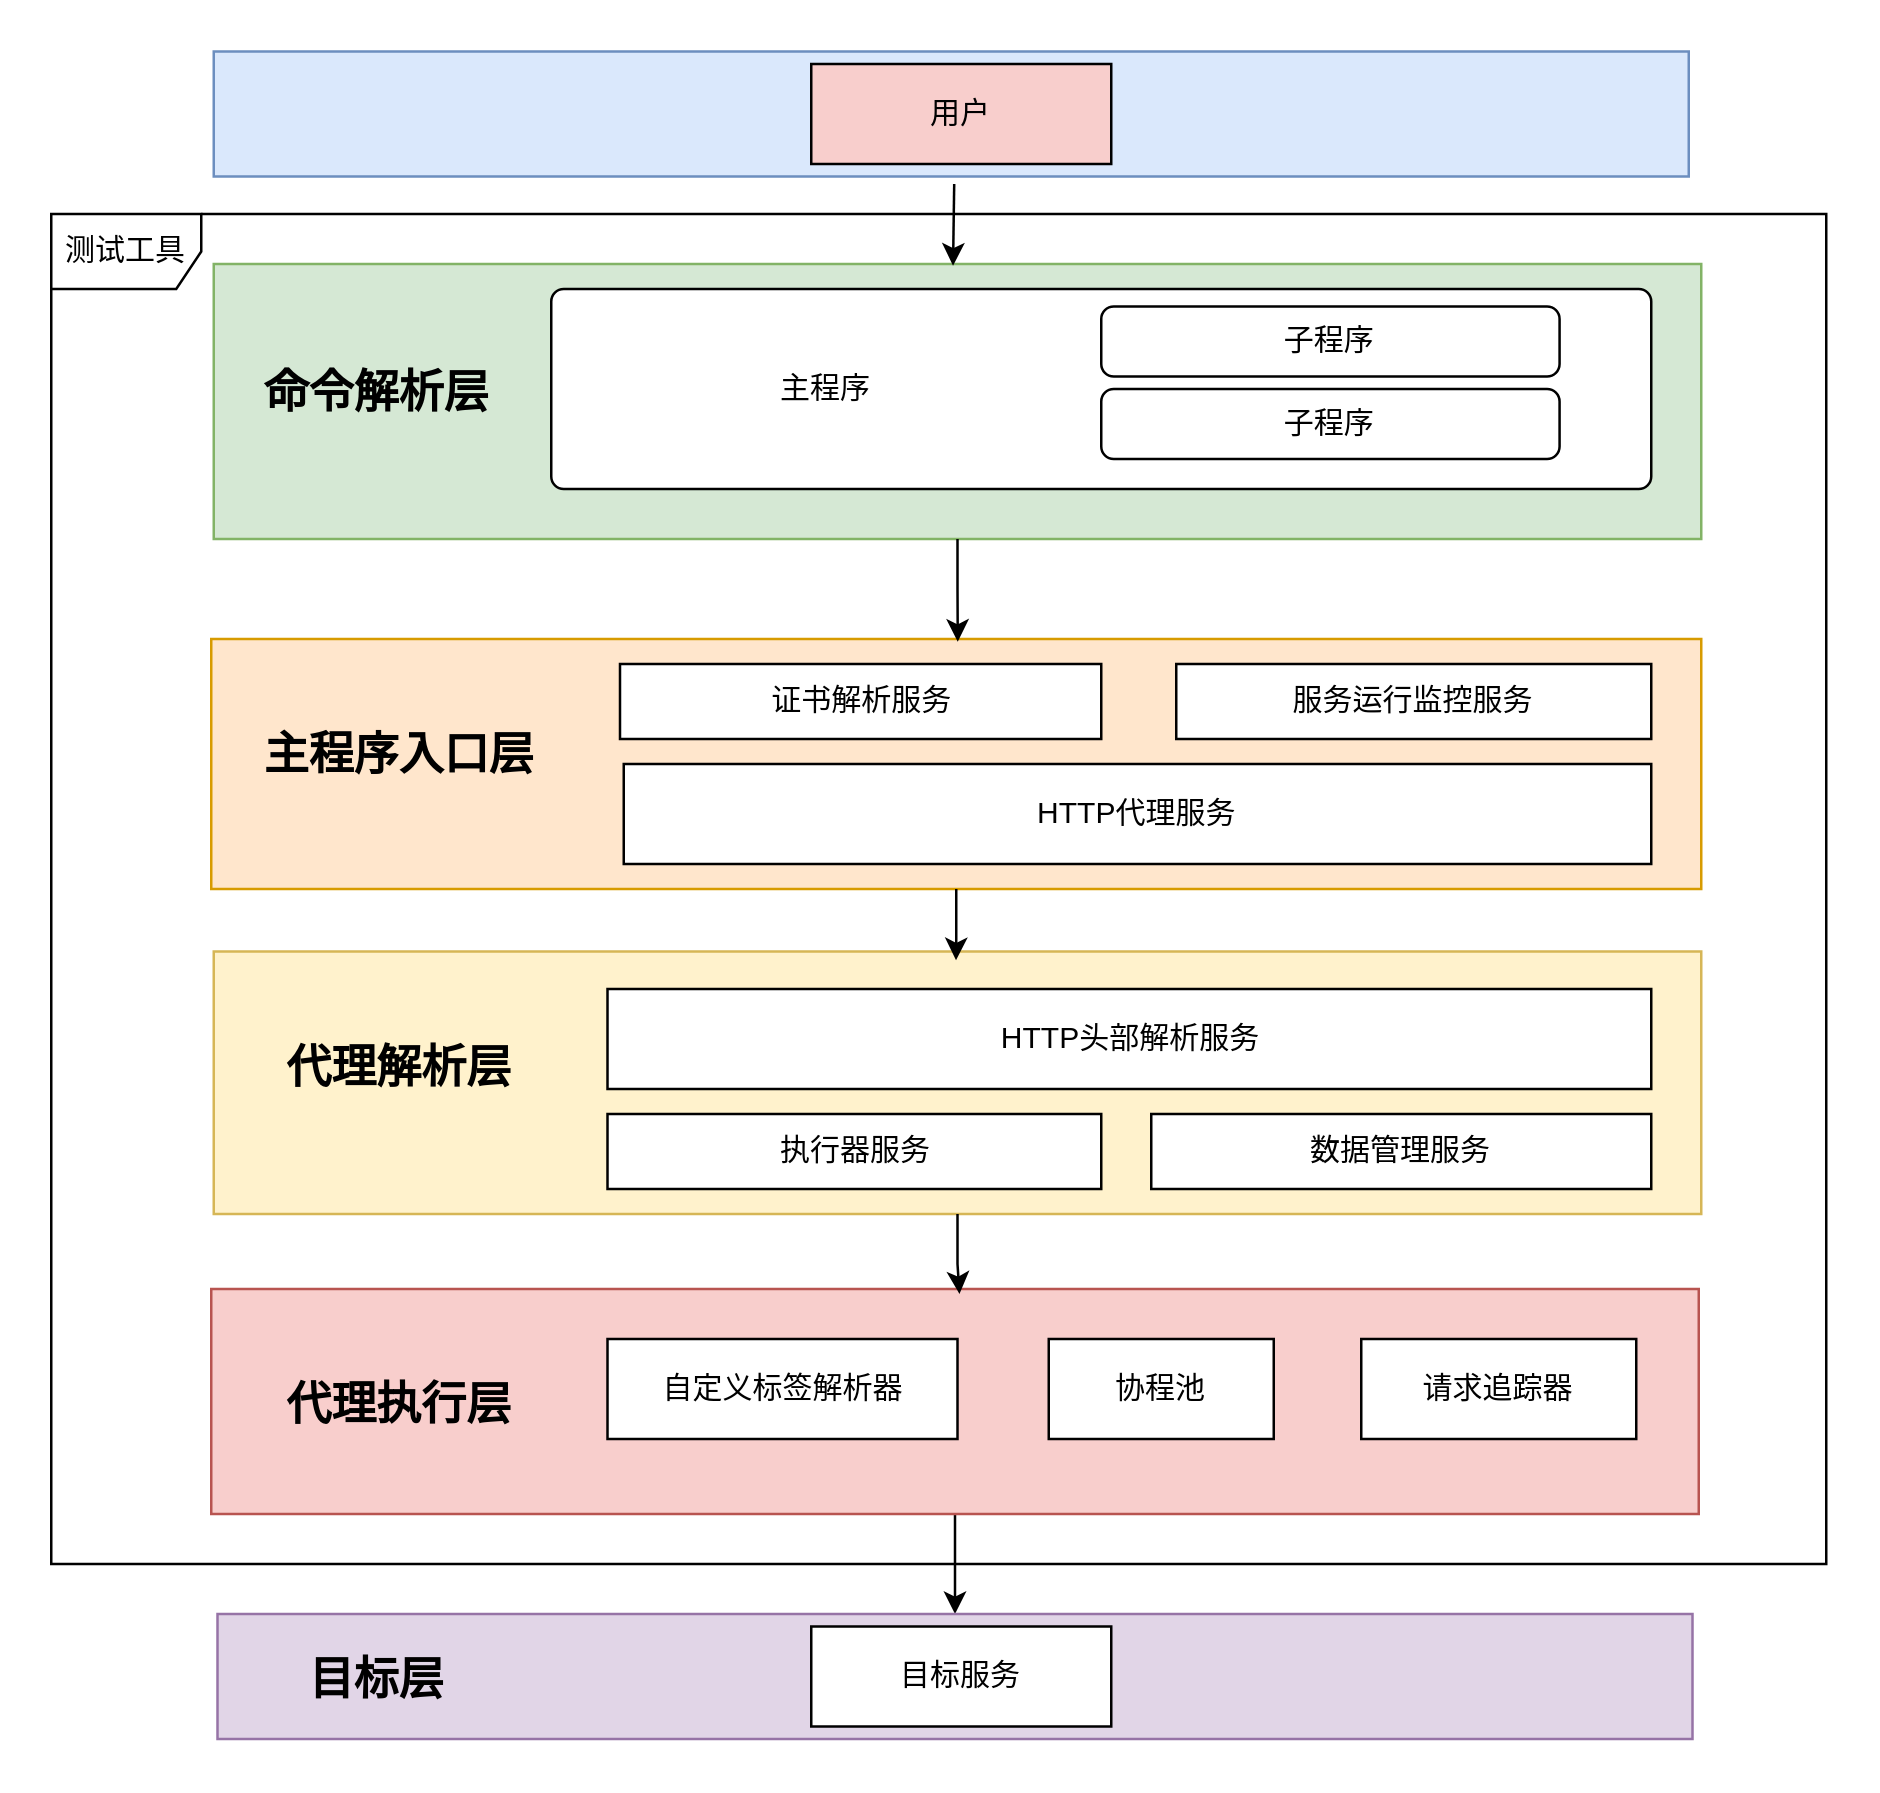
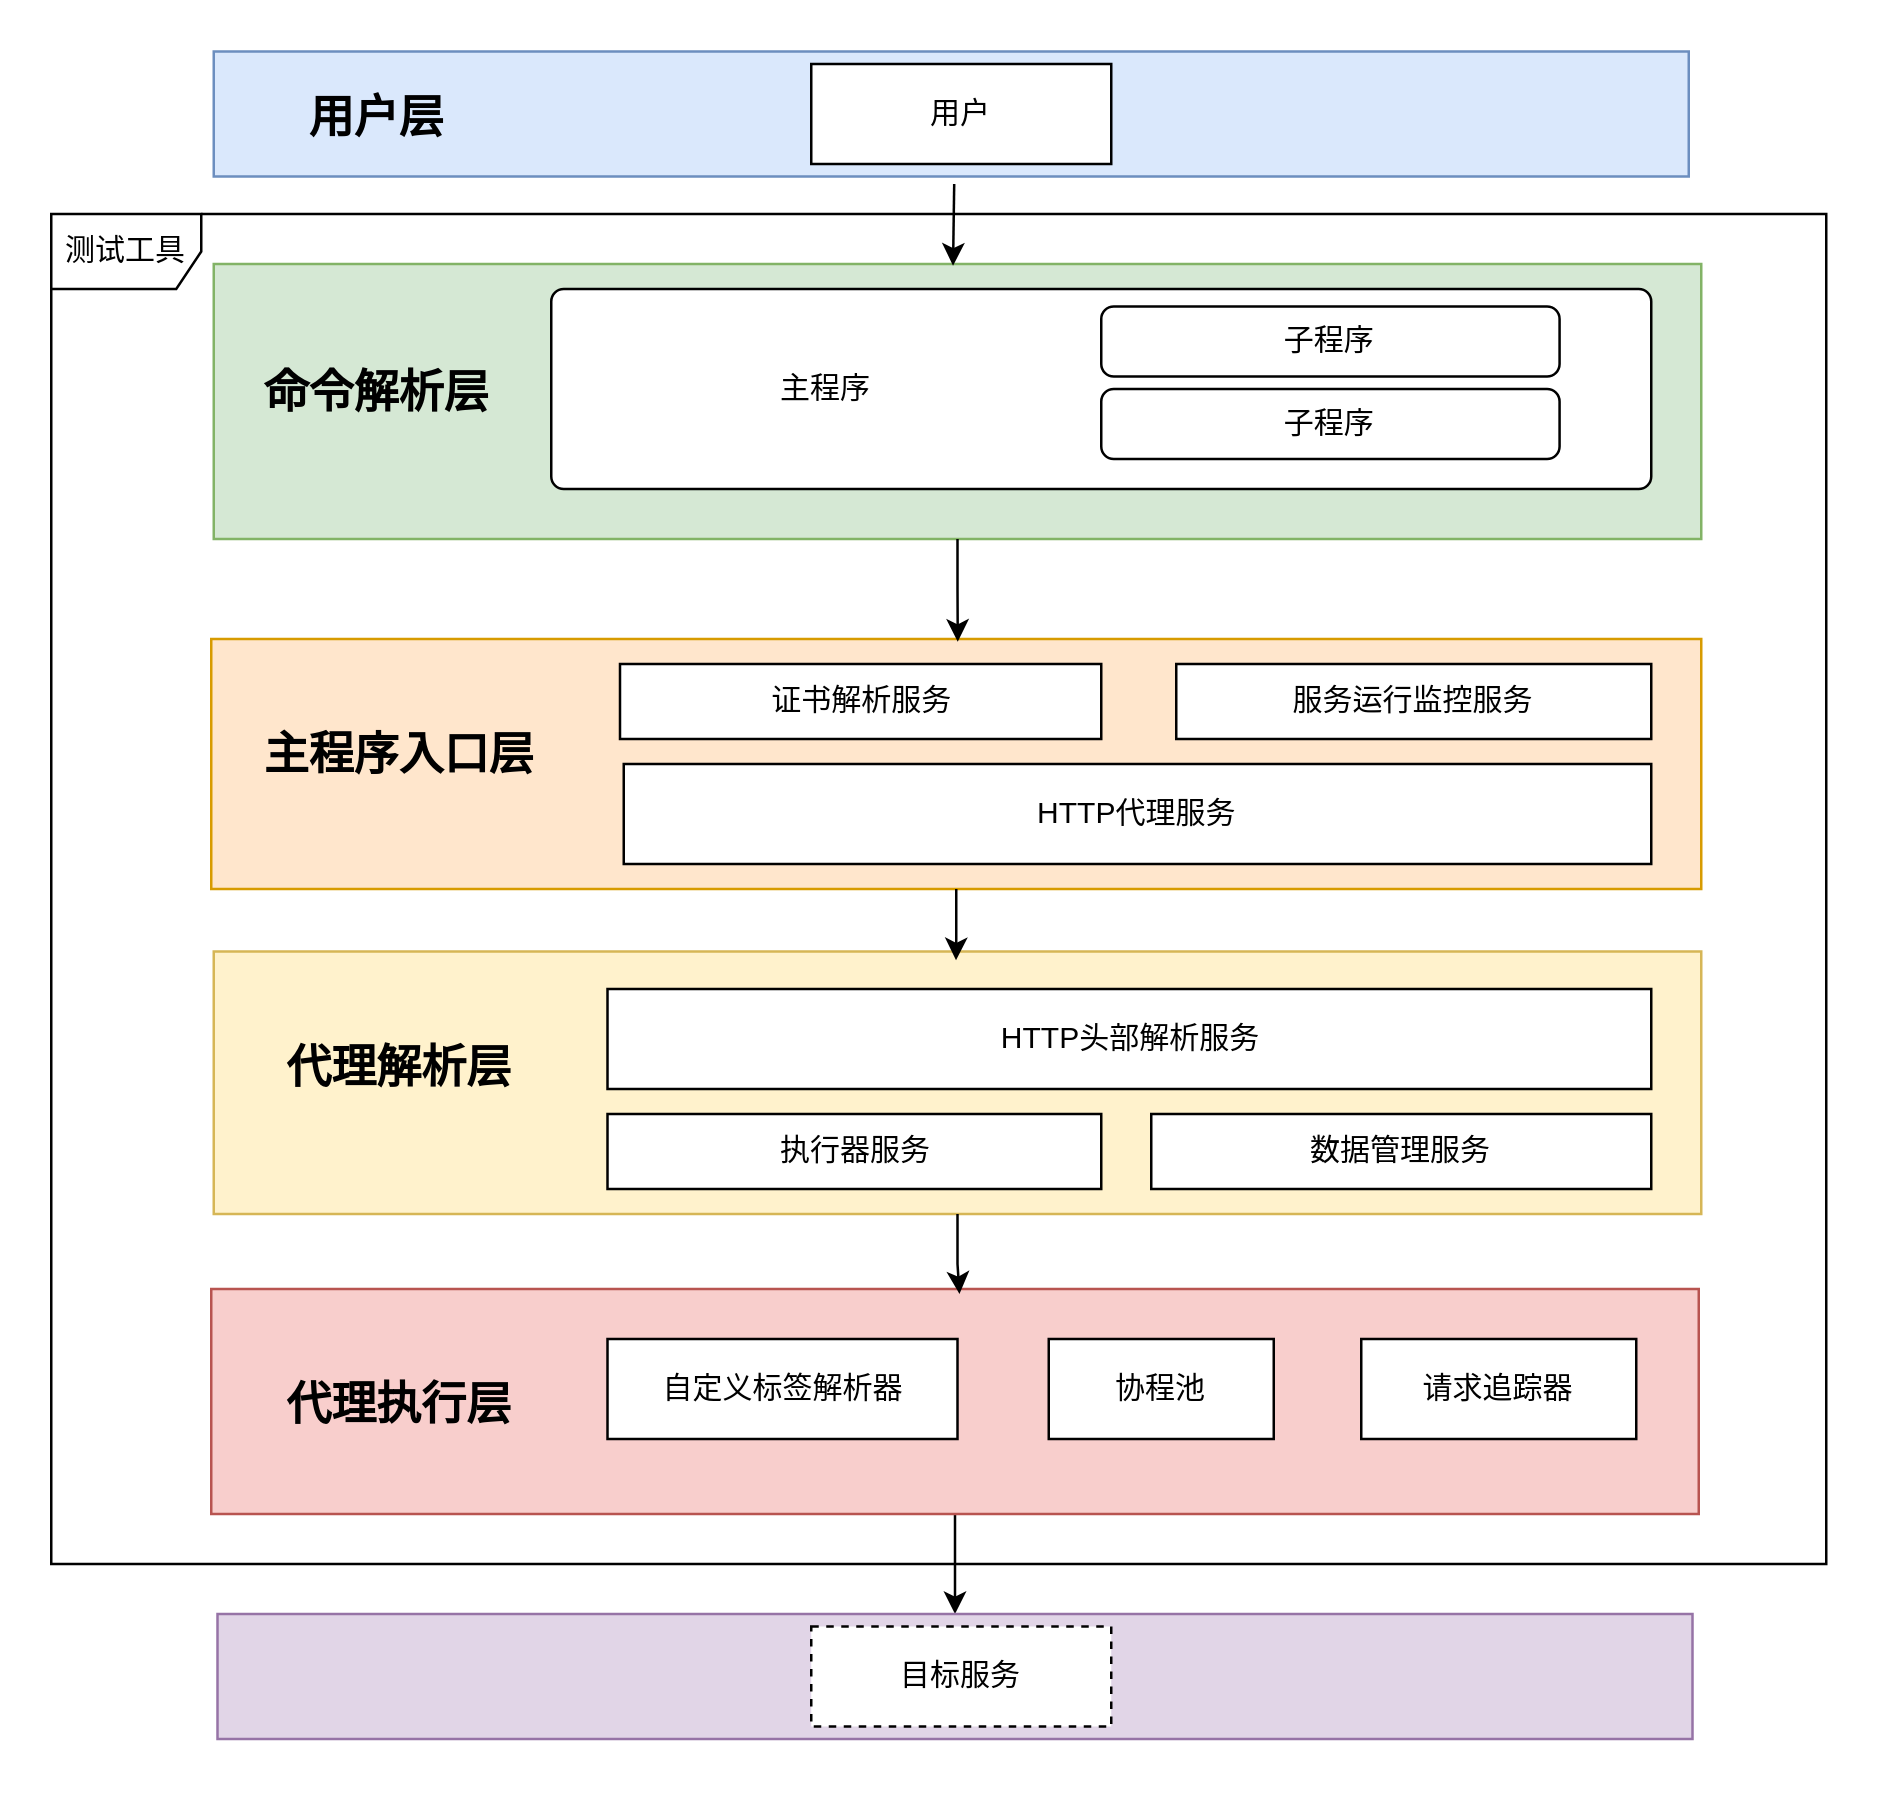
  <mxCell id="0" />
  <mxCell id="1" parent="0" />
  <mxCell id="2" value="" style="verticalLabelPosition=bottom;verticalAlign=top;html=1;shape=mxgraph.basic.rect;fillColor2=none;strokeWidth=1;size=20;indent=5;fillColor=#dae8fc;strokeColor=#6c8ebf;" parent="1" vertex="1"><mxGeometry x="85" y="20" width="590" height="50" as="geometry" /></mxCell>
- <mxCell id="3" value="用户" style="whiteSpace=wrap;html=1;align=center;fillColor=#f8cecc;" parent="1" vertex="1"><mxGeometry x="324" y="25" width="120" height="40" as="geometry" /></mxCell>
+ <mxCell id="3" value="用户" style="whiteSpace=wrap;html=1;align=center;" parent="1" vertex="1"><mxGeometry x="324" y="25" width="120" height="40" as="geometry" /></mxCell>
  <mxCell id="4" value="" style="verticalLabelPosition=bottom;verticalAlign=top;html=1;shape=mxgraph.basic.rect;fillColor2=none;strokeWidth=1;size=20;indent=5;fillColor=#d5e8d4;strokeColor=#82b366;" parent="1" vertex="1"><mxGeometry x="85" y="105" width="595" height="110" as="geometry" /></mxCell>
  <mxCell id="5" style="edgeStyle=orthogonalEdgeStyle;rounded=0;orthogonalLoop=1;jettySize=auto;html=1;entryX=0.497;entryY=0.006;entryDx=0;entryDy=0;entryPerimeter=0;exitX=0.502;exitY=1.06;exitDx=0;exitDy=0;exitPerimeter=0;" parent="1" source="2" target="4" edge="1"><mxGeometry relative="1" as="geometry"><mxPoint x="380" y="165" as="sourcePoint" /></mxGeometry></mxCell>
  <mxCell id="6" value="" style="verticalLabelPosition=bottom;verticalAlign=top;html=1;shape=mxgraph.basic.rect;fillColor2=none;strokeWidth=1;size=20;indent=5;fillColor=#ffe6cc;strokeColor=#d79b00;" parent="1" vertex="1"><mxGeometry x="84" y="255" width="596" height="100" as="geometry" /></mxCell>
  <mxCell id="7" value="" style="rounded=1;absoluteArcSize=1;html=1;arcSize=10;" parent="1" vertex="1"><mxGeometry x="220" y="115" width="440" height="80" as="geometry" /></mxCell>
  <mxCell id="8" value="主程序" style="html=1;shape=mxgraph.er.anchor;whiteSpace=wrap;" parent="7" vertex="1"><mxGeometry width="220" height="80" as="geometry" /></mxCell>
  <mxCell id="9" value="子程序&lt;span style=&quot;color: rgba(0, 0, 0, 0); font-family: monospace; font-size: 0px; text-align: start; text-wrap: nowrap;&quot;&gt;%3CmxGraphModel%3E%3Croot%3E%3CmxCell%20id%3D%220%22%2F%3E%3CmxCell%20id%3D%221%22%20parent%3D%220%22%2F%3E%3CmxCell%20id%3D%222%22%20value%3D%22sub%22%20style%3D%22rounded%3D1%3BabsoluteArcSize%3D1%3Bhtml%3D1%3BarcSize%3D10%3BwhiteSpace%3Dwrap%3Bpoints%3D%5B%5D%3BstrokeColor%3Dinherit%3BfillColor%3Dinherit%3B%22%20vertex%3D%221%22%20parent%3D%221%22%3E%3CmxGeometry%20x%3D%22410%22%20y%3D%22215%22%20width%3D%22108%22%20height%3D%2290%22%20as%3D%22geometry%22%2F%3E%3C%2FmxCell%3E%3C%2Froot%3E%3C%2FmxGraphModel%3E&lt;/span&gt;" style="rounded=1;absoluteArcSize=1;html=1;arcSize=10;whiteSpace=wrap;points=[];strokeColor=inherit;fillColor=inherit;" parent="7" vertex="1"><mxGeometry x="220" y="7" width="183.333" height="28" as="geometry" /></mxCell>
  <mxCell id="10" value="子程序&lt;span style=&quot;color: rgba(0, 0, 0, 0); font-family: monospace; font-size: 0px; text-align: start; text-wrap: nowrap;&quot;&gt;%3CmxGraphModel%3E%3Croot%3E%3CmxCell%20id%3D%220%22%2F%3E%3CmxCell%20id%3D%221%22%20parent%3D%220%22%2F%3E%3CmxCell%20id%3D%222%22%20value%3D%22sub%22%20style%3D%22rounded%3D1%3BabsoluteArcSize%3D1%3Bhtml%3D1%3BarcSize%3D10%3BwhiteSpace%3Dwrap%3Bpoints%3D%5B%5D%3BstrokeColor%3Dinherit%3BfillColor%3Dinherit%3B%22%20vertex%3D%221%22%20parent%3D%221%22%3E%3CmxGeometry%20x%3D%22410%22%20y%3D%22215%22%20width%3D%22108%22%20height%3D%2290%22%20as%3D%22geometry%22%2F%3E%3C%2FmxCell%3E%3C%2Froot%3E%3C%2FmxGraphModel%3E&lt;/span&gt;" style="rounded=1;absoluteArcSize=1;html=1;arcSize=10;whiteSpace=wrap;points=[];strokeColor=inherit;fillColor=inherit;" parent="7" vertex="1"><mxGeometry x="220" y="40" width="183.333" height="28" as="geometry" /></mxCell>
  <mxCell id="11" value="&lt;font style=&quot;font-size: 18px;&quot;&gt;命令解析层&lt;/font&gt;" style="text;strokeColor=none;fillColor=none;html=1;fontSize=24;fontStyle=1;verticalAlign=middle;align=center;" parent="1" vertex="1"><mxGeometry x="100" y="135" width="100" height="40" as="geometry" /></mxCell>
+ <mxCell id="12" value="&lt;span style=&quot;font-size: 18px;&quot;&gt;用户层&lt;/span&gt;" style="text;strokeColor=none;fillColor=none;html=1;fontSize=24;fontStyle=1;verticalAlign=middle;align=center;" parent="1" vertex="1"><mxGeometry x="100" y="25" width="100" height="40" as="geometry" /></mxCell>
  <mxCell id="13" style="edgeStyle=orthogonalEdgeStyle;rounded=0;orthogonalLoop=1;jettySize=auto;html=1;entryX=0.501;entryY=0.011;entryDx=0;entryDy=0;entryPerimeter=0;" parent="1" source="4" target="6" edge="1"><mxGeometry relative="1" as="geometry" /></mxCell>
  <mxCell id="14" value="&lt;font style=&quot;font-size: 18px;&quot;&gt;主程序入口层&lt;/font&gt;" style="text;strokeColor=none;fillColor=none;html=1;fontSize=24;fontStyle=1;verticalAlign=middle;align=center;" parent="1" vertex="1"><mxGeometry x="109" y="280" width="100" height="40" as="geometry" /></mxCell>
  <mxCell id="15" value="HTTP代理服务" style="whiteSpace=wrap;html=1;align=center;" parent="1" vertex="1"><mxGeometry x="249" y="305" width="411" height="40" as="geometry" /></mxCell>
  <mxCell id="16" value="证书解析服务" style="whiteSpace=wrap;html=1;align=center;" parent="1" vertex="1"><mxGeometry x="247.5" y="265" width="192.5" height="30" as="geometry" /></mxCell>
  <mxCell id="17" value="服务运行监控服务" style="whiteSpace=wrap;html=1;align=center;" parent="1" vertex="1"><mxGeometry x="470" y="265" width="190" height="30" as="geometry" /></mxCell>
  <mxCell id="18" value="" style="verticalLabelPosition=bottom;verticalAlign=top;html=1;shape=mxgraph.basic.rect;fillColor2=none;strokeWidth=1;size=20;indent=5;fillColor=#fff2cc;strokeColor=#d6b656;" parent="1" vertex="1"><mxGeometry x="85" y="380" width="595" height="105" as="geometry" /></mxCell>
  <mxCell id="19" style="edgeStyle=orthogonalEdgeStyle;rounded=0;orthogonalLoop=1;jettySize=auto;html=1;entryX=0.499;entryY=0.033;entryDx=0;entryDy=0;entryPerimeter=0;" parent="1" source="6" target="18" edge="1"><mxGeometry relative="1" as="geometry" /></mxCell>
  <mxCell id="20" value="&lt;font style=&quot;font-size: 18px;&quot;&gt;代理解析层&lt;/font&gt;" style="text;strokeColor=none;fillColor=none;html=1;fontSize=24;fontStyle=1;verticalAlign=middle;align=center;" parent="1" vertex="1"><mxGeometry x="109" y="405" width="100" height="40" as="geometry" /></mxCell>
  <mxCell id="21" value="HTTP头部解析服务" style="whiteSpace=wrap;html=1;align=center;" parent="1" vertex="1"><mxGeometry x="242.5" y="395" width="417.5" height="40" as="geometry" /></mxCell>
  <mxCell id="22" value="执行器服务" style="whiteSpace=wrap;html=1;align=center;" parent="1" vertex="1"><mxGeometry x="242.5" y="445" width="197.5" height="30" as="geometry" /></mxCell>
  <mxCell id="23" style="edgeStyle=orthogonalEdgeStyle;rounded=0;orthogonalLoop=1;jettySize=auto;html=1;" parent="1" source="24" target="31" edge="1"><mxGeometry relative="1" as="geometry" /></mxCell>
  <mxCell id="24" value="" style="verticalLabelPosition=bottom;verticalAlign=top;html=1;shape=mxgraph.basic.rect;fillColor2=none;strokeWidth=1;size=20;indent=5;fillColor=#f8cecc;strokeColor=#b85450;" parent="1" vertex="1"><mxGeometry x="84" y="515" width="595" height="90" as="geometry" /></mxCell>
  <mxCell id="25" value="&lt;font style=&quot;font-size: 18px;&quot;&gt;代理执行层&lt;/font&gt;" style="text;strokeColor=none;fillColor=none;html=1;fontSize=24;fontStyle=1;verticalAlign=middle;align=center;" parent="1" vertex="1"><mxGeometry x="109" y="540" width="100" height="40" as="geometry" /></mxCell>
  <mxCell id="26" style="edgeStyle=orthogonalEdgeStyle;rounded=0;orthogonalLoop=1;jettySize=auto;html=1;entryX=0.503;entryY=0.022;entryDx=0;entryDy=0;entryPerimeter=0;" parent="1" source="18" target="24" edge="1"><mxGeometry relative="1" as="geometry" /></mxCell>
  <mxCell id="27" value="请求追踪器" style="whiteSpace=wrap;html=1;align=center;" parent="1" vertex="1"><mxGeometry x="544" y="535" width="110" height="40" as="geometry" /></mxCell>
  <mxCell id="28" value="数据管理服务" style="whiteSpace=wrap;html=1;align=center;" parent="1" vertex="1"><mxGeometry x="460" y="445" width="200" height="30" as="geometry" /></mxCell>
  <mxCell id="29" value="协程池" style="whiteSpace=wrap;html=1;align=center;" parent="1" vertex="1"><mxGeometry x="419" y="535" width="90" height="40" as="geometry" /></mxCell>
  <mxCell id="30" value="自定义标签解析器" style="whiteSpace=wrap;html=1;align=center;" parent="1" vertex="1"><mxGeometry x="242.5" y="535" width="140" height="40" as="geometry" /></mxCell>
  <mxCell id="31" value="" style="verticalLabelPosition=bottom;verticalAlign=top;html=1;shape=mxgraph.basic.rect;fillColor2=none;strokeWidth=1;size=20;indent=5;fillColor=#e1d5e7;strokeColor=#9673a6;" parent="1" vertex="1"><mxGeometry x="86.5" y="645" width="590" height="50" as="geometry" /></mxCell>
- <mxCell id="32" value="&lt;span style=&quot;font-size: 18px;&quot;&gt;目标层&lt;/span&gt;" style="text;strokeColor=none;fillColor=none;html=1;fontSize=24;fontStyle=1;verticalAlign=middle;align=center;" parent="1" vertex="1"><mxGeometry x="100" y="650" width="100" height="40" as="geometry" /></mxCell>
- <mxCell id="33" value="目标服务" style="whiteSpace=wrap;html=1;align=center;" parent="1" vertex="1"><mxGeometry x="324" y="650" width="120" height="40" as="geometry" /></mxCell>
+ <mxCell id="33" value="目标服务" style="whiteSpace=wrap;html=1;align=center;dashed=1;" parent="1" vertex="1"><mxGeometry x="324" y="650" width="120" height="40" as="geometry" /></mxCell>
  <mxCell id="34" value="测试工具" style="shape=umlFrame;whiteSpace=wrap;html=1;pointerEvents=0;" parent="1" vertex="1"><mxGeometry x="20" y="85" width="710" height="540" as="geometry" /></mxCell>
